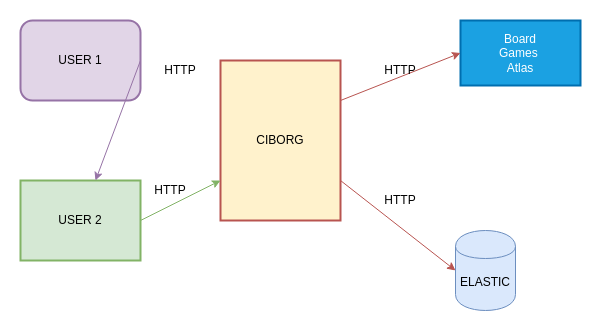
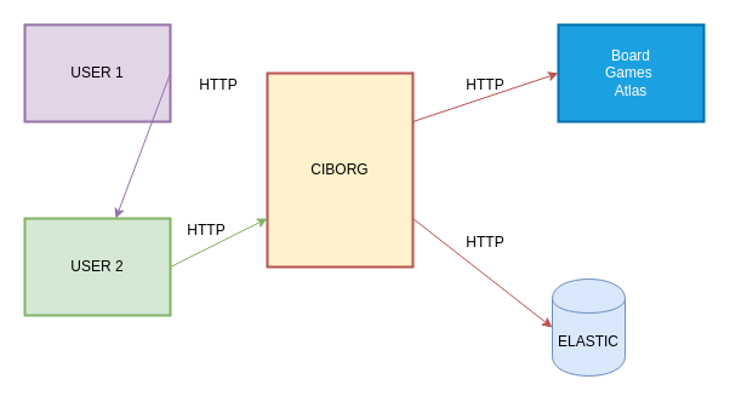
  <mxCell id="0" />
  <mxCell id="1" parent="0" />
  <mxCell id="2" value="CIBORG" style="rounded=0;whiteSpace=wrap;html=1;strokeColor=#b85450;strokeWidth=2;fillColor=#fff2cc;" parent="1" vertex="1"><mxGeometry x="220" y="60" width="120" height="160" as="geometry" /></mxCell>
- <mxCell id="3" value="Board &lt;br&gt;Games&amp;nbsp;&lt;br&gt;Atlas" style="rounded=0;whiteSpace=wrap;html=1;strokeColor=#006EAF;strokeWidth=2;fillColor=#1ba1e2;fontColor=#ffffff;" parent="1" vertex="1"><mxGeometry x="460" y="20" width="120" height="65" as="geometry" /></mxCell>
+ <mxCell id="3" value="Board &lt;br&gt;Games&amp;nbsp;&lt;br&gt;Atlas" style="rounded=0;whiteSpace=wrap;html=1;strokeColor=#006EAF;strokeWidth=2;fillColor=#1ba1e2;fontColor=#ffffff;" parent="1" vertex="1"><mxGeometry x="460" y="20" width="120" height="80" as="geometry" /></mxCell>
  <mxCell id="4" value="" style="endArrow=classic;html=1;entryX=0;entryY=0.5;entryDx=0;entryDy=0;exitX=1;exitY=0.25;exitDx=0;exitDy=0;strokeColor=#b85450;fillColor=#f8cecc;" parent="1" source="2" target="3" edge="1"><mxGeometry width="50" height="50" relative="1" as="geometry"><mxPoint x="220" y="370" as="sourcePoint" /><mxPoint x="270" y="320" as="targetPoint" /></mxGeometry></mxCell>
  <mxCell id="5" value="" style="endArrow=classic;html=1;entryX=0;entryY=0.5;entryDx=0;entryDy=0;exitX=1;exitY=0.75;exitDx=0;exitDy=0;strokeColor=#b85450;fillColor=#f8cecc;" parent="1" source="2" target="14" edge="1"><mxGeometry width="50" height="50" relative="1" as="geometry"><mxPoint x="220" y="370" as="sourcePoint" /><mxPoint x="460" y="260" as="targetPoint" /></mxGeometry></mxCell>
  <mxCell id="6" value="HTTP" style="text;html=1;strokeColor=none;fillColor=none;align=center;verticalAlign=middle;whiteSpace=wrap;rounded=0;" parent="1" vertex="1"><mxGeometry x="380" y="60" width="40" height="20" as="geometry" /></mxCell>
  <mxCell id="7" value="HTTP" style="text;html=1;strokeColor=none;fillColor=none;align=center;verticalAlign=middle;whiteSpace=wrap;rounded=0;" parent="1" vertex="1"><mxGeometry x="380" y="190" width="40" height="20" as="geometry" /></mxCell>
- <mxCell id="8" value="USER 1" style="whiteSpace=wrap;html=1;strokeColor=#9673a6;strokeWidth=2;fillColor=#e1d5e7;rounded=1;" parent="1" vertex="1"><mxGeometry x="20" y="20" width="120" height="80" as="geometry" /></mxCell>
+ <mxCell id="8" value="USER 1" style="rounded=0;whiteSpace=wrap;html=1;strokeColor=#9673a6;strokeWidth=2;fillColor=#e1d5e7;" parent="1" vertex="1"><mxGeometry x="20" y="20" width="120" height="80" as="geometry" /></mxCell>
  <mxCell id="9" value="USER 2" style="rounded=0;whiteSpace=wrap;html=1;strokeColor=#82b366;strokeWidth=2;fillColor=#d5e8d4;" parent="1" vertex="1"><mxGeometry x="20" y="180" width="120" height="80" as="geometry" /></mxCell>
  <mxCell id="10" value="" style="endArrow=classic;html=1;strokeColor=#82b366;entryX=0;entryY=0.75;entryDx=0;entryDy=0;exitX=1;exitY=0.5;exitDx=0;exitDy=0;fillColor=#d5e8d4;" parent="1" source="9" target="2" edge="1"><mxGeometry width="50" height="50" relative="1" as="geometry"><mxPoint x="20" y="370" as="sourcePoint" /><mxPoint x="70" y="320" as="targetPoint" /></mxGeometry></mxCell>
  <mxCell id="11" value="" style="endArrow=classic;startArrow=none;html=1;strokeColor=#9673a6;exitX=1;exitY=0.5;exitDx=0;exitDy=0;startFill=0;fillColor=#e1d5e7;" parent="1" source="8" target="9" edge="1"><mxGeometry width="50" height="50" relative="1" as="geometry"><mxPoint x="20" y="370" as="sourcePoint" /><mxPoint x="70" y="320" as="targetPoint" /></mxGeometry></mxCell>
  <mxCell id="12" value="HTTP" style="text;html=1;strokeColor=none;fillColor=none;align=center;verticalAlign=middle;whiteSpace=wrap;rounded=0;" parent="1" vertex="1"><mxGeometry x="160" y="60" width="40" height="20" as="geometry" /></mxCell>
  <mxCell id="13" value="HTTP" style="text;html=1;strokeColor=none;fillColor=none;align=center;verticalAlign=middle;whiteSpace=wrap;rounded=0;" parent="1" vertex="1"><mxGeometry x="150" y="180" width="40" height="20" as="geometry" /></mxCell>
  <mxCell id="14" value="ELASTIC" style="shape=cylinder;whiteSpace=wrap;html=1;boundedLbl=1;backgroundOutline=1;strokeColor=#6c8ebf;fillColor=#dae8fc;" vertex="1" parent="1"><mxGeometry x="455" y="230" width="60" height="80" as="geometry" /></mxCell>
